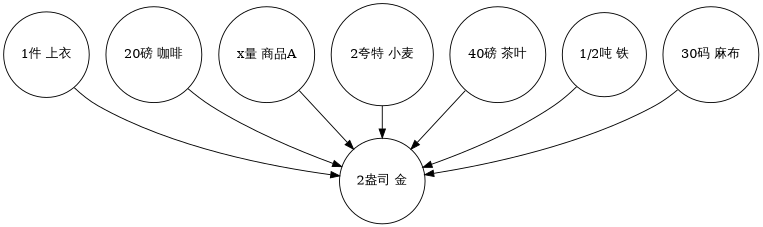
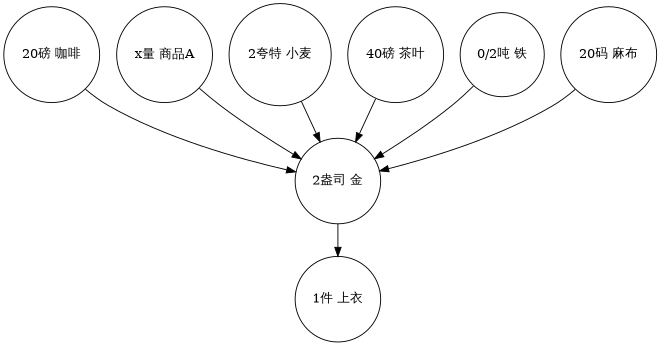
  digraph {
    rankdir=TB
    node [shape=circle]
    "1件 上衣"
    "2盎司 金"
    n3 [label="20磅 咖啡"]
    "x量 商品A"
    n5 [label="2夸特 小麦"]
    n6 [label="40磅 茶叶"]
-   "1/2吨 铁"
-   "20码 麻布" [label="30码 麻布"]
-   "1件 上衣" -> "2盎司 金"
+   "1/2吨 铁" [label="0/2吨 铁"]
+   "20码 麻布"
+   "2盎司 金" -> "1件 上衣"
    n3 -> "2盎司 金"
    "x量 商品A" -> "2盎司 金"
    n5 -> "2盎司 金"
    n6 -> "2盎司 金"
    "1/2吨 铁" -> "2盎司 金"
    "20码 麻布" -> "2盎司 金"
  }
